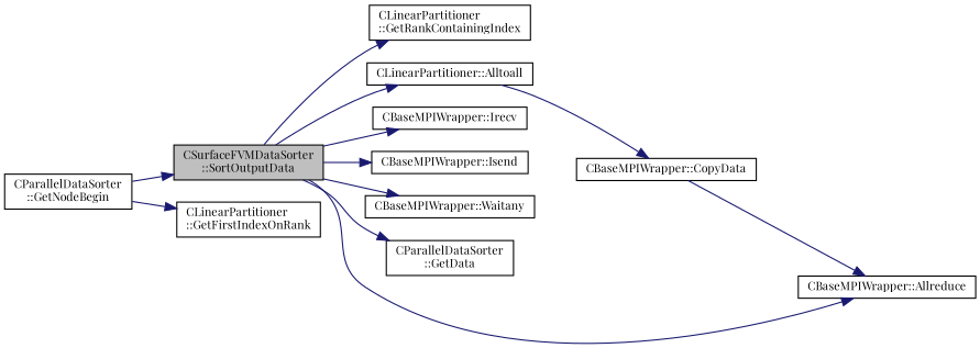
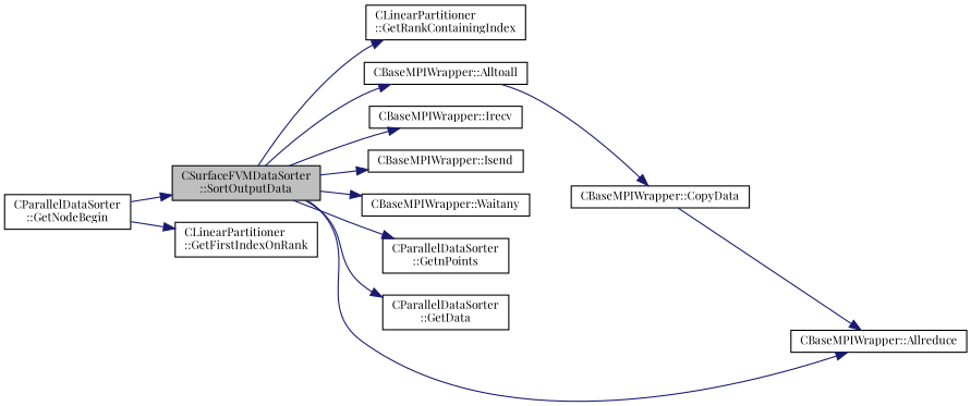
  digraph {
    fontname="Playfair Display"
    rankdir=LR
    node [color=black fillcolor=white fontname="Playfair Display" fontsize=10 shape=record style=filled]
    edge [color=midnightblue fontname="Playfair Display" fontsize=10 labelfontname=Helvetica labelfontsize=10 style=solid]
    n1 [fillcolor=grey75 fontcolor=black height=0.2 label="CSurfaceFVMDataSorter\l::SortOutputData" width=0.4]
    n2 [height=0.2 label="CLinearPartitioner\l::GetRankContainingIndex" width=0.4]
-   n3 [height=0.2 label="CLinearPartitioner::Alltoall" width=0.4]
+   n3 [height=0.2 label="CBaseMPIWrapper::Alltoall" width=0.4]
    n4 [height=0.2 label="CBaseMPIWrapper::Irecv" width=0.4]
    n5 [height=0.2 label="CBaseMPIWrapper::Isend" width=0.4]
    n6 [height=0.2 label="CBaseMPIWrapper::Waitany" width=0.4]
+   n7 [height=0.2 label="CParallelDataSorter\l::GetnPoints" width=0.4]
    n8 [height=0.2 label="CParallelDataSorter\l::GetData" width=0.4]
    n9 [height=0.2 label="CBaseMPIWrapper::Allreduce" width=0.4]
    n10 [height=0.2 label="CBaseMPIWrapper::CopyData" width=0.4]
    n11 [height=0.2 label="CParallelDataSorter\l::GetNodeBegin" width=0.4]
    n12 [height=0.2 label="CLinearPartitioner\l::GetFirstIndexOnRank" width=0.4]
    n1 -> n2
    n1 -> n3
    n1 -> n4
    n1 -> n5
    n1 -> n6
+   n1 -> n7
    n1 -> n8
    n1 -> n9
    n3 -> n10
    n10 -> n9
    n11 -> n1
    n11 -> n12
  }
